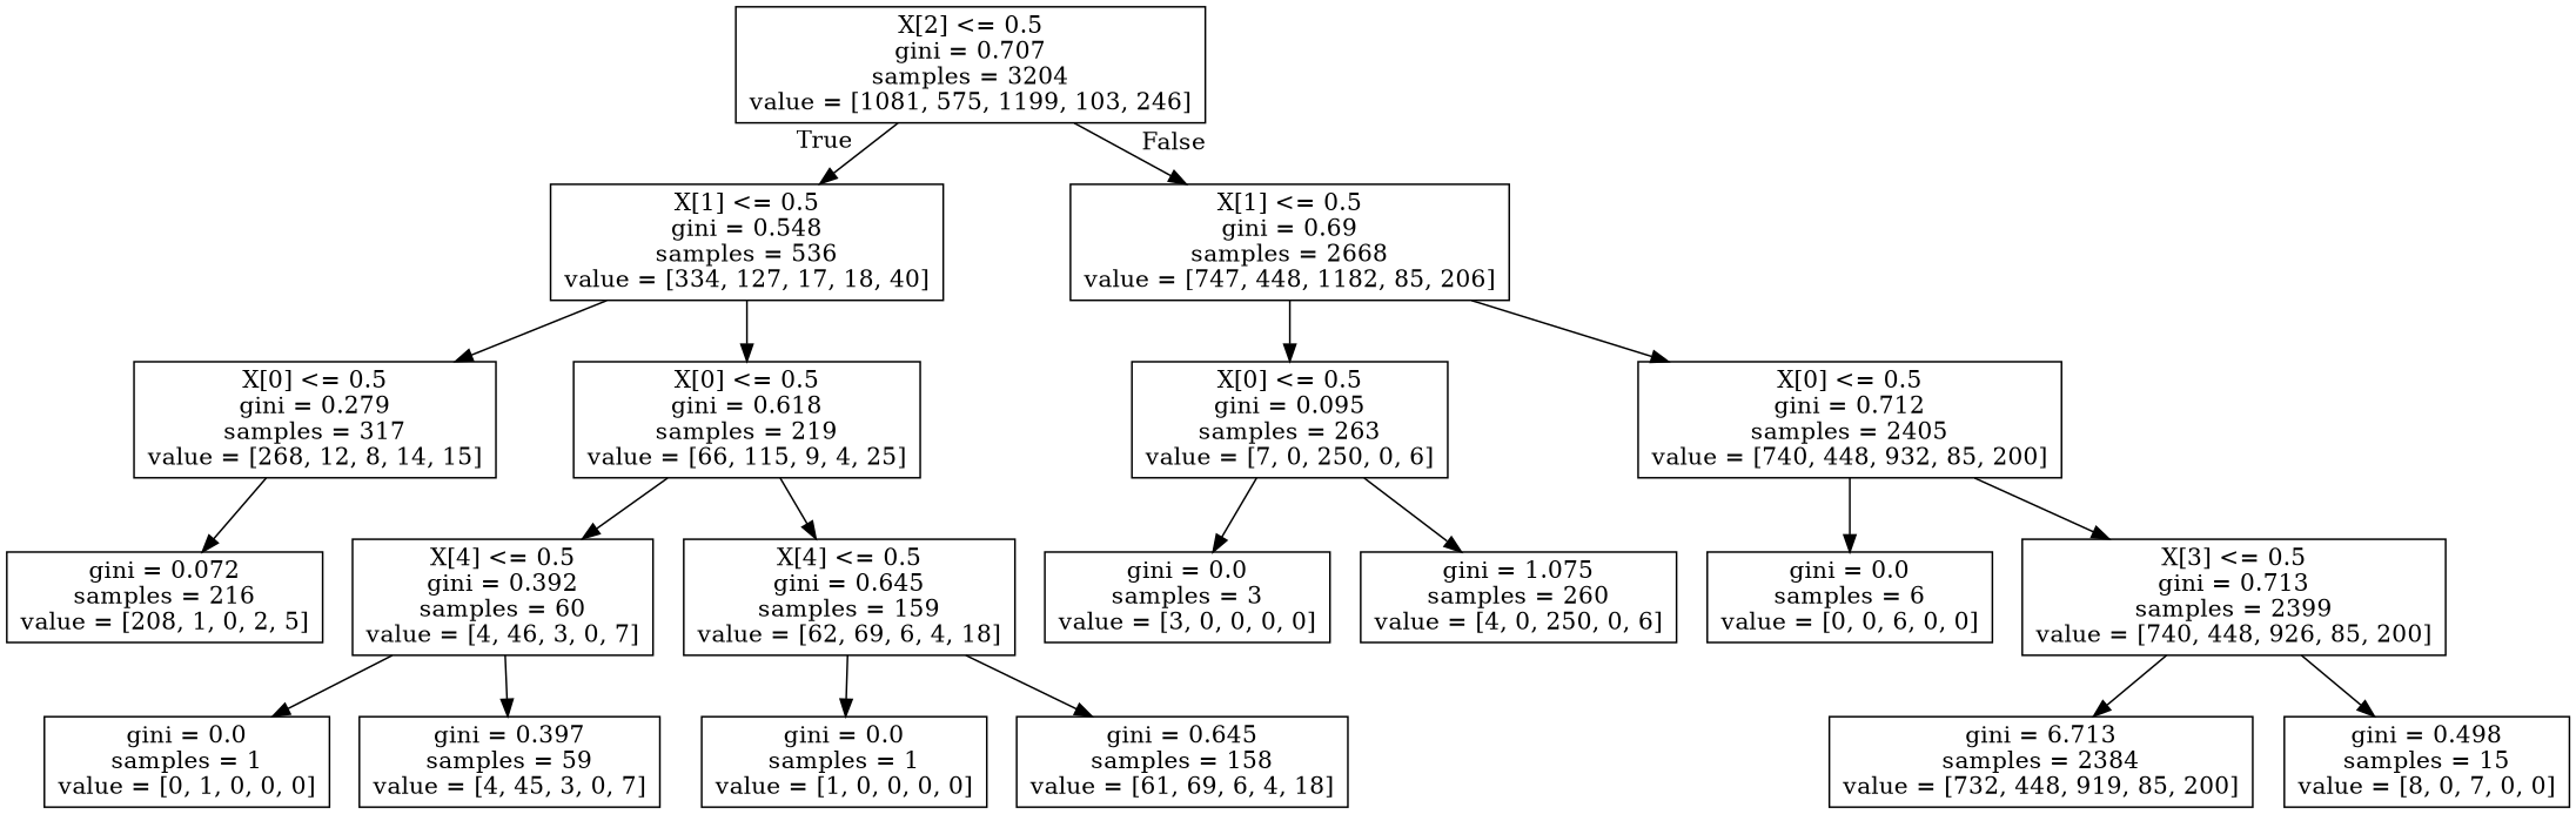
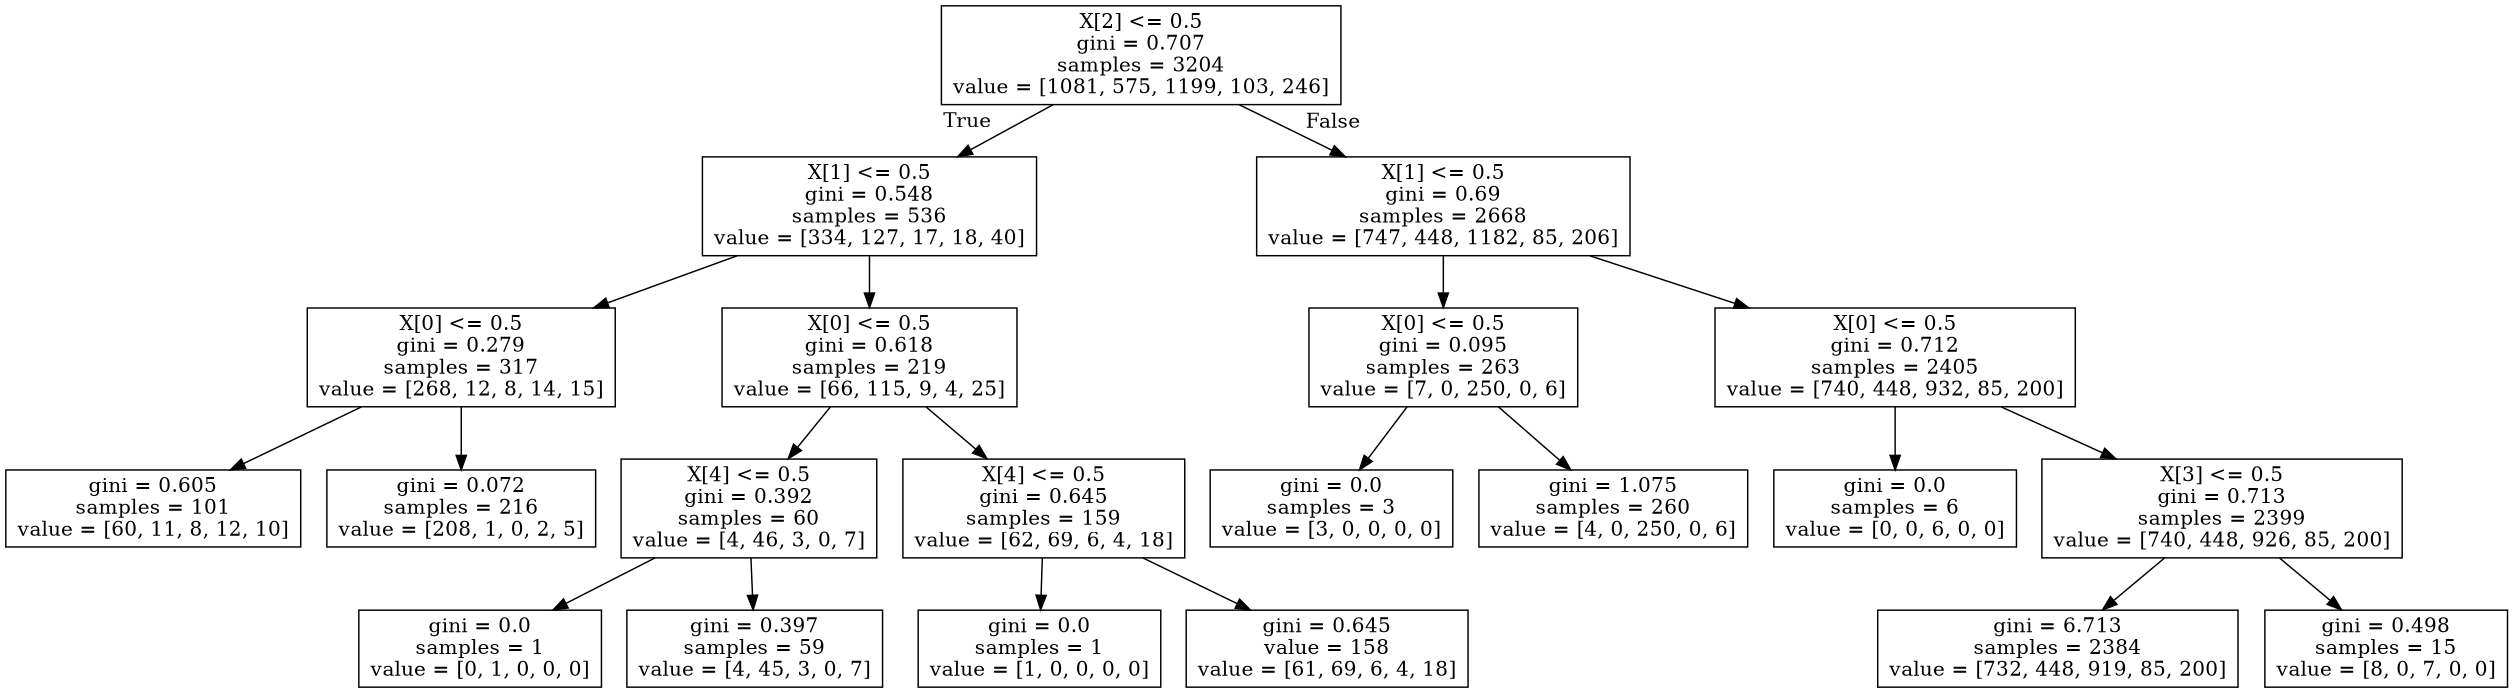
  digraph {
    node [shape=box]
    n1 [label="X[2] <= 0.5\ngini = 0.707\nsamples = 3204\nvalue = [1081, 575, 1199, 103, 246]"]
    n2 [label="X[1] <= 0.5\ngini = 0.548\nsamples = 536\nvalue = [334, 127, 17, 18, 40]"]
    n3 [label="X[1] <= 0.5\ngini = 0.69\nsamples = 2668\nvalue = [747, 448, 1182, 85, 206]"]
    n4 [label="X[0] <= 0.5\ngini = 0.279\nsamples = 317\nvalue = [268, 12, 8, 14, 15]"]
    n5 [label="X[0] <= 0.5\ngini = 0.618\nsamples = 219\nvalue = [66, 115, 9, 4, 25]"]
    n6 [label="X[0] <= 0.5\ngini = 0.095\nsamples = 263\nvalue = [7, 0, 250, 0, 6]"]
    n7 [label="X[0] <= 0.5\ngini = 0.712\nsamples = 2405\nvalue = [740, 448, 932, 85, 200]"]
+   n8 [label="gini = 0.605\nsamples = 101\nvalue = [60, 11, 8, 12, 10]"]
    n9 [label="gini = 0.072\nsamples = 216\nvalue = [208, 1, 0, 2, 5]"]
    n10 [label="X[4] <= 0.5\ngini = 0.392\nsamples = 60\nvalue = [4, 46, 3, 0, 7]"]
    n11 [label="X[4] <= 0.5\ngini = 0.645\nsamples = 159\nvalue = [62, 69, 6, 4, 18]"]
    n12 [label="gini = 0.0\nsamples = 1\nvalue = [0, 1, 0, 0, 0]"]
    n13 [label="gini = 0.397\nsamples = 59\nvalue = [4, 45, 3, 0, 7]"]
    n14 [label="gini = 0.0\nsamples = 1\nvalue = [1, 0, 0, 0, 0]"]
-   n15 [label="gini = 0.645\nsamples = 158\nvalue = [61, 69, 6, 4, 18]"]
+   n15 [label="gini = 0.645\nvalue = 158\nvalue = [61, 69, 6, 4, 18]"]
    n16 [label="gini = 0.0\nsamples = 3\nvalue = [3, 0, 0, 0, 0]"]
    n17 [label="gini = 1.075\nsamples = 260\nvalue = [4, 0, 250, 0, 6]"]
    n18 [label="gini = 0.0\nsamples = 6\nvalue = [0, 0, 6, 0, 0]"]
    n19 [label="X[3] <= 0.5\ngini = 0.713\nsamples = 2399\nvalue = [740, 448, 926, 85, 200]"]
    n20 [label="gini = 6.713\nsamples = 2384\nvalue = [732, 448, 919, 85, 200]"]
    n21 [label="gini = 0.498\nsamples = 15\nvalue = [8, 0, 7, 0, 0]"]
    n1 -> n2 [headlabel=True labelangle=45 labeldistance=2.5]
    n1 -> n3 [headlabel=False labelangle=-45 labeldistance=2.5]
    n2 -> n4
    n2 -> n5
    n3 -> n6
    n3 -> n7
+   n4 -> n8
    n4 -> n9
    n5 -> n10
    n5 -> n11
    n6 -> n16
    n6 -> n17
    n7 -> n18
    n7 -> n19
    n10 -> n12
    n10 -> n13
    n11 -> n14
    n11 -> n15
    n19 -> n20
    n19 -> n21
  }
